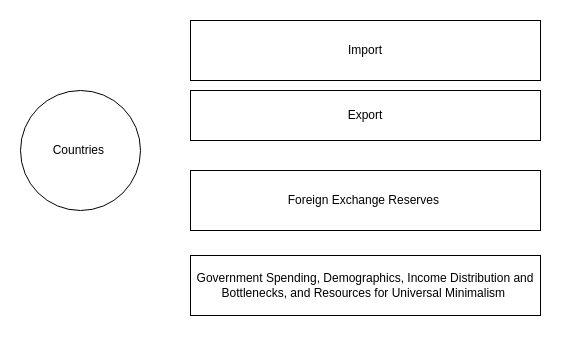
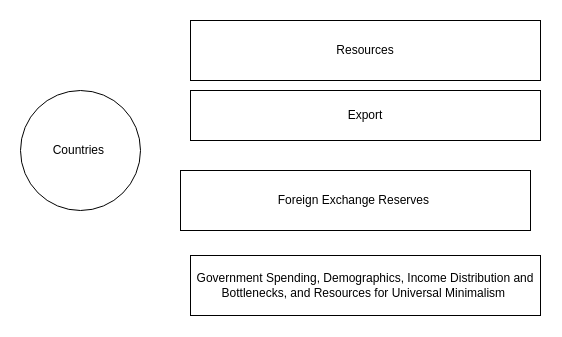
  <mxCell id="0" />
  <mxCell id="1" parent="0" />
  <mxCell id="2" value="Countries&amp;nbsp;" style="ellipse;whiteSpace=wrap;html=1;aspect=fixed;" vertex="1" parent="1"><mxGeometry x="20" y="90" width="120" height="120" as="geometry" /></mxCell>
- <mxCell id="3" value="Import" style="rounded=0;whiteSpace=wrap;html=1;" vertex="1" parent="1"><mxGeometry x="190" y="20" width="350" height="60" as="geometry" /></mxCell>
+ <mxCell id="3" value="Resources" style="rounded=0;whiteSpace=wrap;html=1;" vertex="1" parent="1"><mxGeometry x="190" y="20" width="350" height="60" as="geometry" /></mxCell>
  <mxCell id="4" value="Export" style="rounded=0;whiteSpace=wrap;html=1;" vertex="1" parent="1"><mxGeometry x="190" y="90" width="350" height="50" as="geometry" /></mxCell>
- <mxCell id="5" value="Foreign Exchange Reserves&amp;nbsp;" style="rounded=0;whiteSpace=wrap;html=1;" vertex="1" parent="1"><mxGeometry x="190" y="170" width="350" height="60" as="geometry" /></mxCell>
+ <mxCell id="5" value="Foreign Exchange Reserves&amp;nbsp;" style="rounded=0;whiteSpace=wrap;html=1;" vertex="1" parent="1"><mxGeometry x="180" y="170" width="350" height="60" as="geometry" /></mxCell>
  <mxCell id="6" value="Government Spending, Demographics, Income Distribution and Bottlenecks, and Resources for Universal Minimalism&amp;nbsp;" style="rounded=0;whiteSpace=wrap;html=1;" vertex="1" parent="1"><mxGeometry x="190" y="255" width="350" height="60" as="geometry" /></mxCell>
